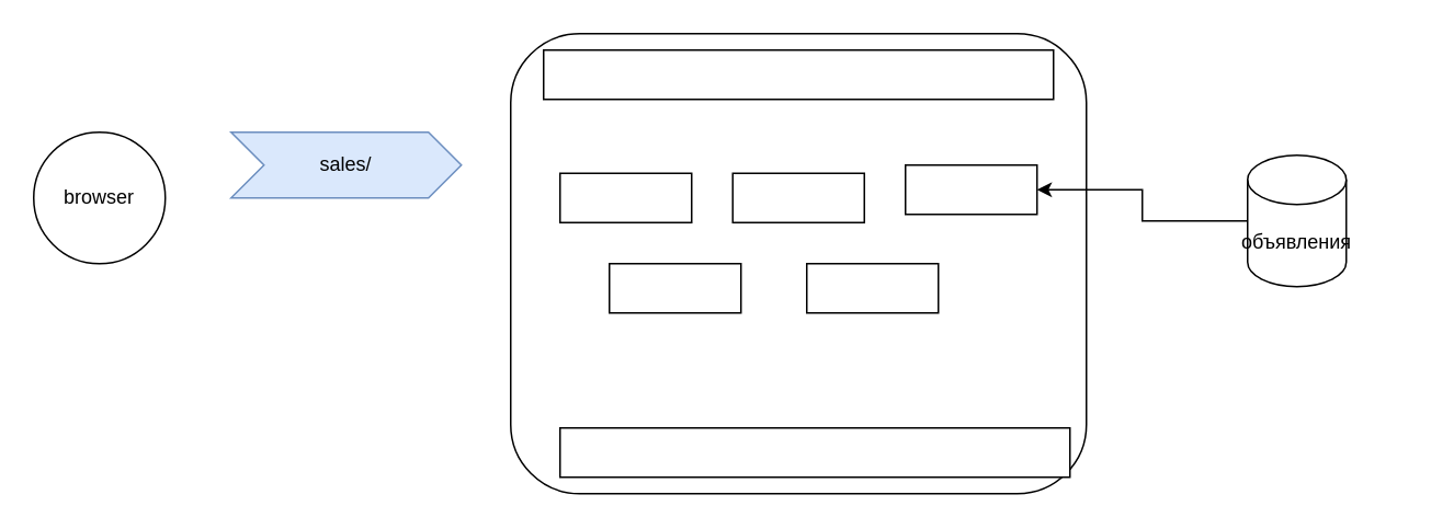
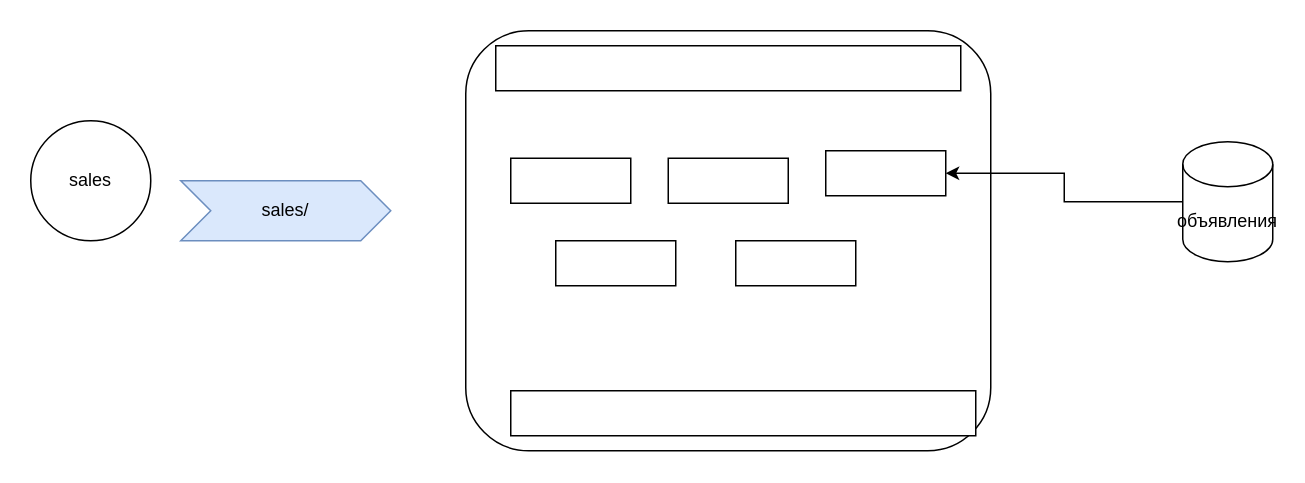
  <mxCell id="0" />
  <mxCell id="1" parent="0" />
- <mxCell id="2" value="browser" style="ellipse;whiteSpace=wrap;html=1;aspect=fixed;" parent="1" vertex="1"><mxGeometry x="20" y="80" width="80" height="80" as="geometry" /></mxCell>
- <mxCell id="3" value="sales/" style="shape=step;perimeter=stepPerimeter;whiteSpace=wrap;html=1;fixedSize=1;fillColor=#dae8fc;strokeColor=#6c8ebf;" parent="1" vertex="1"><mxGeometry x="140" y="80" width="140" height="40" as="geometry" /></mxCell>
+ <mxCell id="2" value="sales" style="ellipse;whiteSpace=wrap;html=1;aspect=fixed;" parent="1" vertex="1"><mxGeometry x="20" y="80" width="80" height="80" as="geometry" /></mxCell>
+ <mxCell id="3" value="sales/" style="shape=step;perimeter=stepPerimeter;whiteSpace=wrap;html=1;fixedSize=1;fillColor=#dae8fc;strokeColor=#6c8ebf;" parent="1" vertex="1"><mxGeometry x="120" y="120" width="140" height="40" as="geometry" /></mxCell>
  <mxCell id="4" value="" style="rounded=1;whiteSpace=wrap;html=1;" parent="1" vertex="1"><mxGeometry x="310" y="20" width="350" height="280" as="geometry" /></mxCell>
  <mxCell id="5" value="" style="rounded=0;whiteSpace=wrap;html=1;" parent="1" vertex="1"><mxGeometry x="340" y="105" width="80" height="30" as="geometry" /></mxCell>
  <mxCell id="6" value="" style="rounded=0;whiteSpace=wrap;html=1;" parent="1" vertex="1"><mxGeometry x="370" y="160" width="80" height="30" as="geometry" /></mxCell>
  <mxCell id="7" value="" style="rounded=0;whiteSpace=wrap;html=1;" parent="1" vertex="1"><mxGeometry x="550" y="100" width="80" height="30" as="geometry" /></mxCell>
  <mxCell id="8" value="" style="rounded=0;whiteSpace=wrap;html=1;" parent="1" vertex="1"><mxGeometry x="445" y="105" width="80" height="30" as="geometry" /></mxCell>
  <mxCell id="9" value="" style="rounded=0;whiteSpace=wrap;html=1;" parent="1" vertex="1"><mxGeometry x="490" y="160" width="80" height="30" as="geometry" /></mxCell>
  <mxCell id="10" value="" style="rounded=0;whiteSpace=wrap;html=1;" parent="1" vertex="1"><mxGeometry x="330" y="30" width="310" height="30" as="geometry" /></mxCell>
  <mxCell id="11" value="" style="rounded=0;whiteSpace=wrap;html=1;" parent="1" vertex="1"><mxGeometry x="340" y="260" width="310" height="30" as="geometry" /></mxCell>
  <mxCell id="12" style="edgeStyle=orthogonalEdgeStyle;rounded=0;orthogonalLoop=1;jettySize=auto;html=1;" parent="1" source="13" target="7" edge="1"><mxGeometry relative="1" as="geometry" /></mxCell>
- <mxCell id="13" value="объявления" style="shape=cylinder3;whiteSpace=wrap;html=1;boundedLbl=1;backgroundOutline=1;size=15;" parent="1" vertex="1"><mxGeometry x="758" y="94" width="60" height="80" as="geometry" /></mxCell>
+ <mxCell id="13" value="объявления" style="shape=cylinder3;whiteSpace=wrap;html=1;boundedLbl=1;backgroundOutline=1;size=15;" parent="1" vertex="1"><mxGeometry x="788" y="94" width="60" height="80" as="geometry" /></mxCell>
